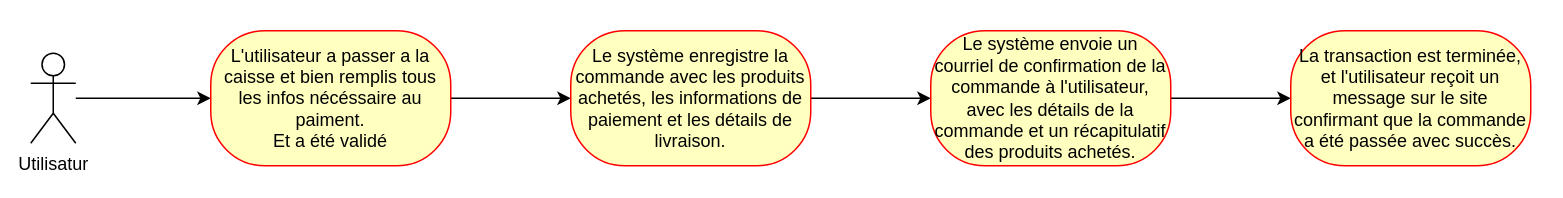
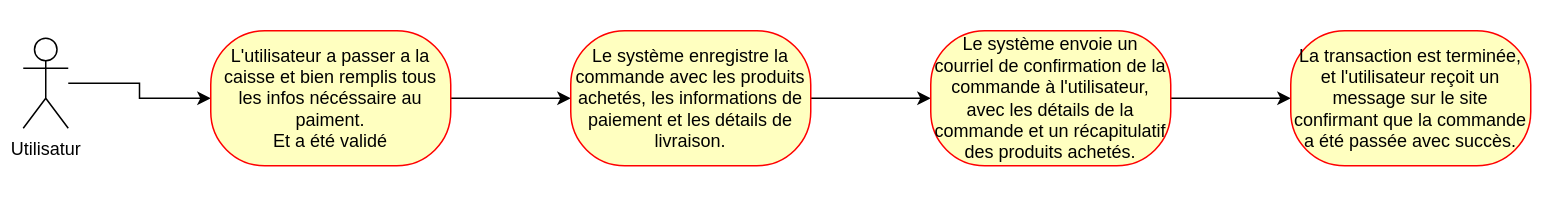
  <mxCell id="0" />
  <mxCell id="1" parent="0" />
  <mxCell id="2" value="" style="edgeStyle=orthogonalEdgeStyle;rounded=0;orthogonalLoop=1;jettySize=auto;html=1;" edge="1" parent="1" source="3" target="5"><mxGeometry relative="1" as="geometry" /></mxCell>
- <mxCell id="3" value="Utilisatur" style="shape=umlActor;verticalLabelPosition=bottom;verticalAlign=top;html=1;outlineConnect=0;" vertex="1" parent="1"><mxGeometry x="20" y="35" width="30" height="60" as="geometry" /></mxCell>
+ <mxCell id="3" value="Utilisatur" style="shape=umlActor;verticalLabelPosition=bottom;verticalAlign=top;html=1;outlineConnect=0;" vertex="1" parent="1"><mxGeometry x="15" y="25" width="30" height="60" as="geometry" /></mxCell>
  <mxCell id="4" value="" style="edgeStyle=orthogonalEdgeStyle;rounded=0;orthogonalLoop=1;jettySize=auto;html=1;" edge="1" parent="1" source="5" target="7"><mxGeometry relative="1" as="geometry" /></mxCell>
  <mxCell id="5" value="L'utilisateur a passer a la caisse et bien remplis tous les infos nécéssaire au paiment.&lt;br&gt;Et a été validé" style="rounded=1;whiteSpace=wrap;html=1;arcSize=40;fontColor=#000000;fillColor=#ffffc0;strokeColor=#ff0000;" vertex="1" parent="1"><mxGeometry x="140" y="20" width="160" height="90" as="geometry" /></mxCell>
  <mxCell id="6" value="" style="edgeStyle=orthogonalEdgeStyle;rounded=0;orthogonalLoop=1;jettySize=auto;html=1;" edge="1" parent="1" source="7" target="9"><mxGeometry relative="1" as="geometry" /></mxCell>
  <mxCell id="7" value="Le système enregistre la commande avec les produits achetés, les informations de paiement et les détails de livraison." style="rounded=1;whiteSpace=wrap;html=1;arcSize=40;fontColor=#000000;fillColor=#ffffc0;strokeColor=#ff0000;" vertex="1" parent="1"><mxGeometry x="380" y="20" width="160" height="90" as="geometry" /></mxCell>
  <mxCell id="8" value="" style="edgeStyle=orthogonalEdgeStyle;rounded=0;orthogonalLoop=1;jettySize=auto;html=1;" edge="1" parent="1" source="9" target="10"><mxGeometry relative="1" as="geometry" /></mxCell>
  <mxCell id="9" value="Le système envoie un courriel de confirmation de la commande à l'utilisateur, avec les détails de la commande et un récapitulatif des produits achetés." style="rounded=1;whiteSpace=wrap;html=1;arcSize=40;fontColor=#000000;fillColor=#ffffc0;strokeColor=#ff0000;" vertex="1" parent="1"><mxGeometry x="620" y="20" width="160" height="90" as="geometry" /></mxCell>
  <mxCell id="10" value="La transaction est terminée, et l'utilisateur reçoit un message sur le site confirmant que la commande a été passée avec succès." style="rounded=1;whiteSpace=wrap;html=1;arcSize=40;fontColor=#000000;fillColor=#ffffc0;strokeColor=#ff0000;" vertex="1" parent="1"><mxGeometry x="860" y="20" width="160" height="90" as="geometry" /></mxCell>
